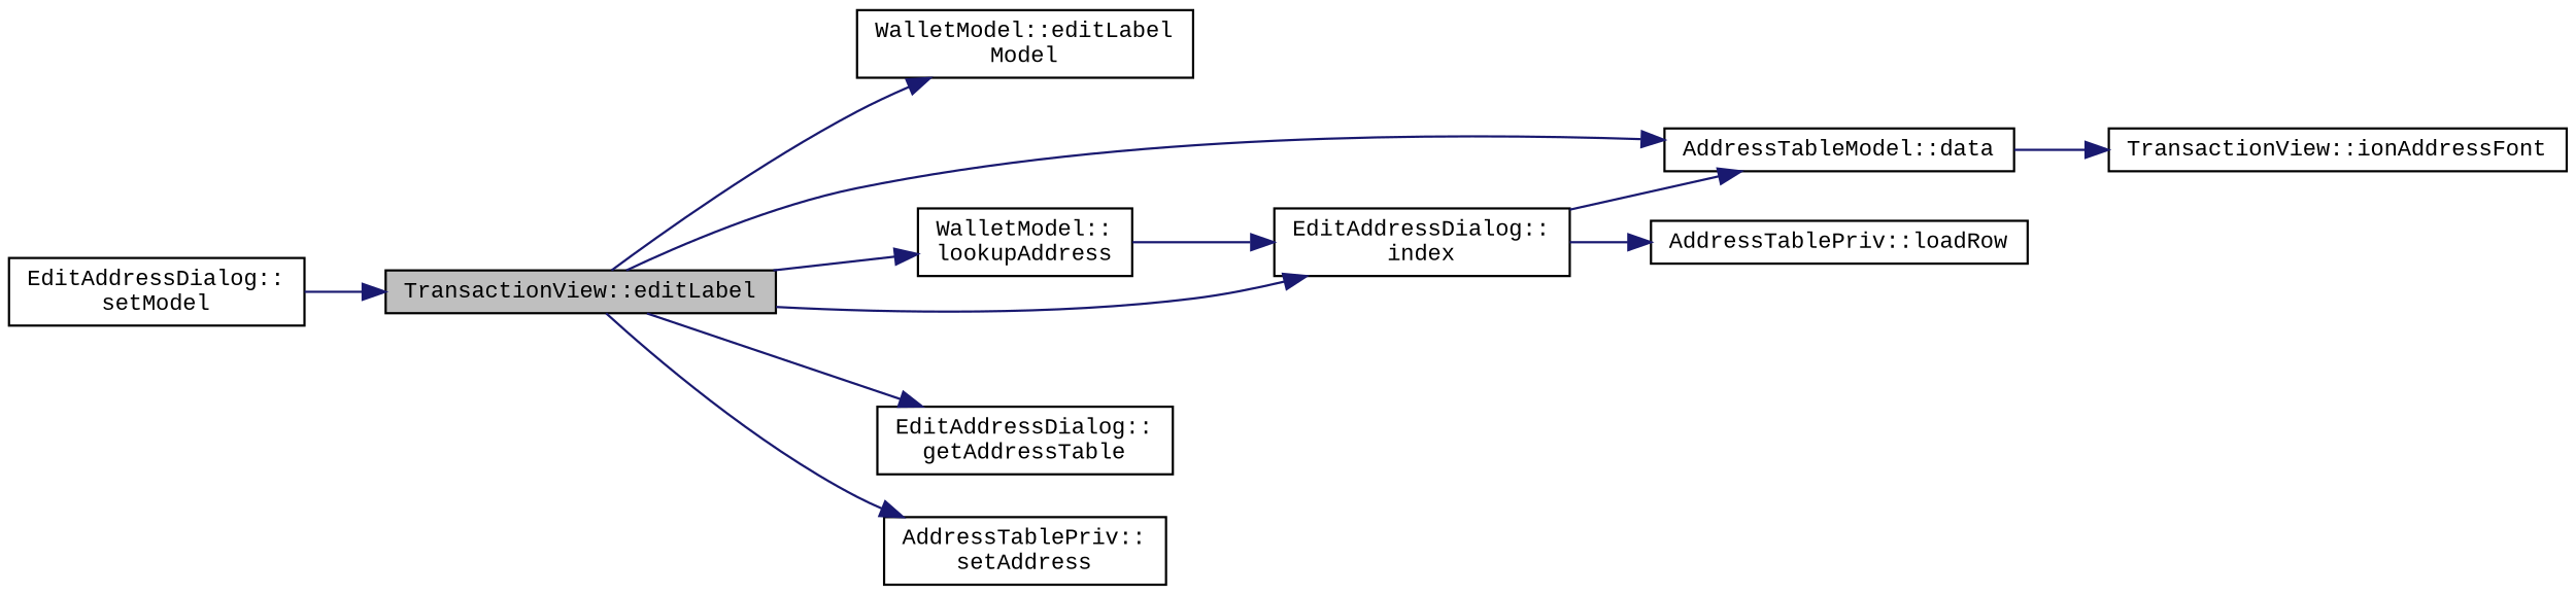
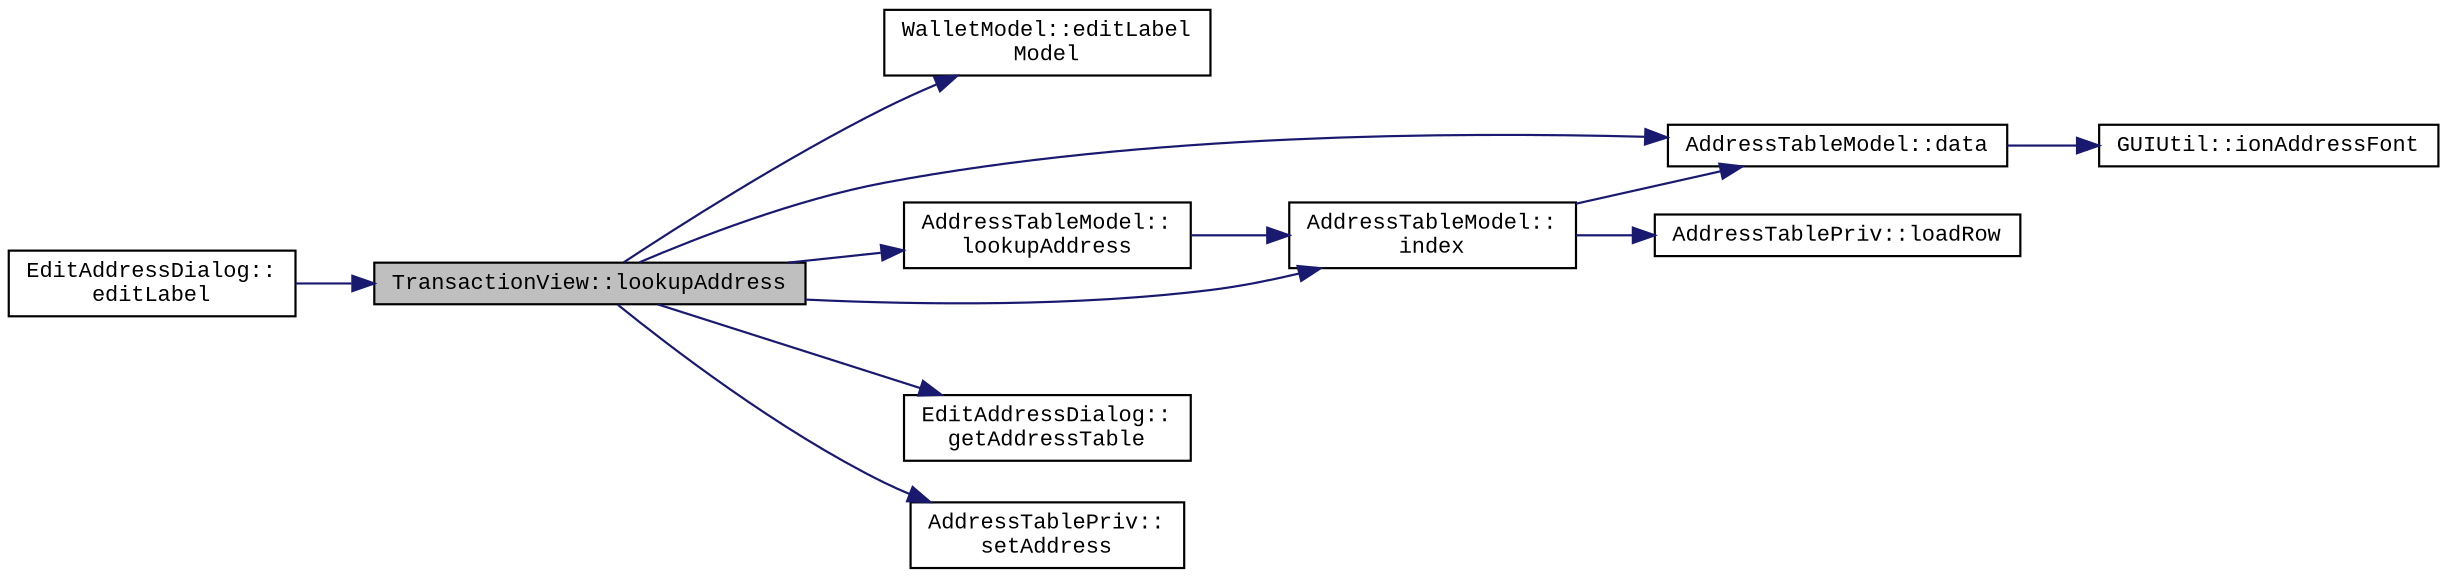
  digraph {
    fontname="Liberation Mono"
    rankdir=LR
    node [color=black fillcolor=white fontname="Liberation Mono" fontsize=10 shape=record style=filled]
    edge [color=midnightblue fontname="Liberation Mono" fontsize=10 labelfontname=Helvetica labelfontsize=10 style=solid]
-   n1 [fillcolor=grey75 fontcolor=black height=0.2 label="TransactionView::editLabel" width=0.4]
+   n1 [fillcolor=grey75 fontcolor=black height=0.2 label="TransactionView::lookupAddress" width=0.4]
    n2 [height=0.2 label="WalletModel::editLabel\lModel" width=0.4]
    n3 [height=0.2 label="AddressTableModel::data" width=0.4]
-   n4 [height=0.2 label="WalletModel::\llookupAddress" width=0.4]
-   n5 [height=0.2 label="EditAddressDialog::\lindex" width=0.4]
+   n4 [height=0.2 label="AddressTableModel::\llookupAddress" width=0.4]
+   n5 [height=0.2 label="AddressTableModel::\lindex" width=0.4]
    n6 [height=0.2 label="EditAddressDialog::\lgetAddressTable" width=0.4]
    n7 [height=0.2 label="AddressTablePriv::\lsetAddress" width=0.4]
-   n8 [height=0.2 label="TransactionView::ionAddressFont" width=0.4]
+   n8 [height=0.2 label="GUIUtil::ionAddressFont" width=0.4]
    n9 [height=0.2 label="AddressTablePriv::loadRow" width=0.4]
-   n10 [height=0.2 label="EditAddressDialog::\lsetModel" width=0.4]
+   n10 [height=0.2 label="EditAddressDialog::\leditLabel" width=0.4]
    n1 -> n2
    n1 -> n3
    n1 -> n4
    n1 -> n5
    n1 -> n6
    n1 -> n7
    n3 -> n8
    n4 -> n5
    n5 -> n3
    n5 -> n9
    n10 -> n1
  }
